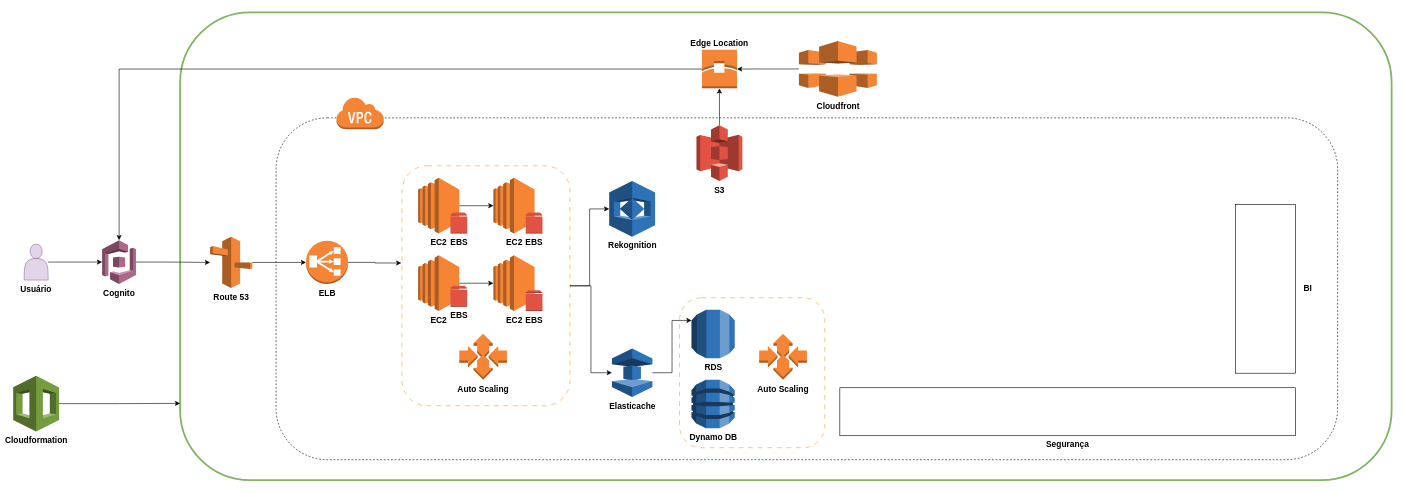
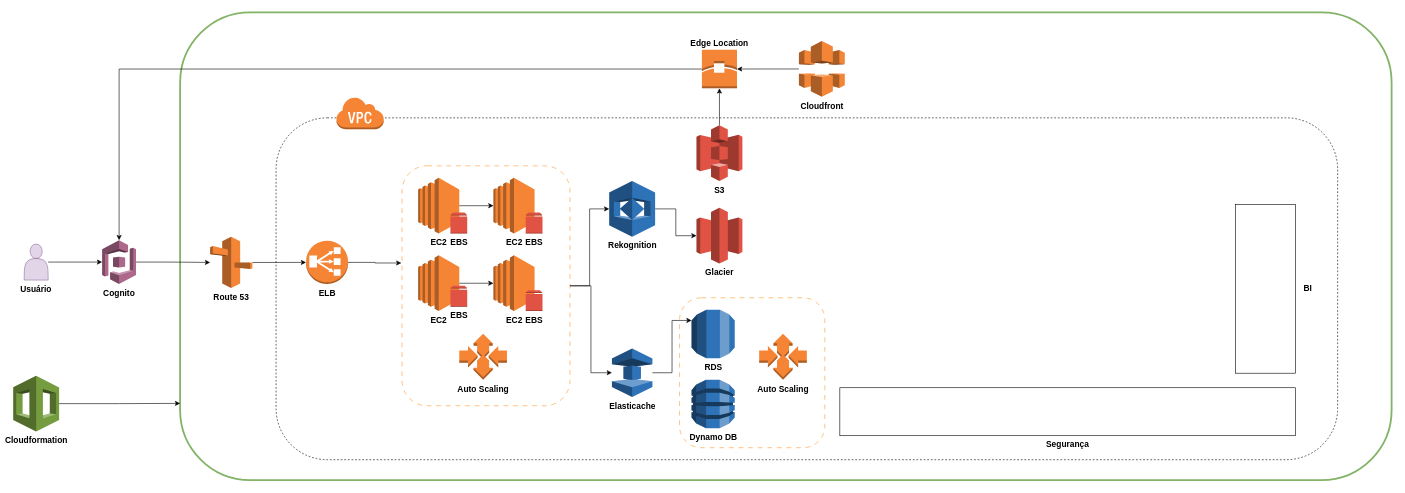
  <mxCell id="0" />
  <mxCell id="1" parent="0" />
  <mxCell id="2" value="" style="rounded=1;whiteSpace=wrap;html=1;fillColor=none;strokeColor=#82b366;strokeWidth=3;" vertex="1" parent="1"><mxGeometry x="299" y="20" width="2020" height="780" as="geometry" /></mxCell>
  <mxCell id="3" value="" style="edgeStyle=orthogonalEdgeStyle;rounded=0;orthogonalLoop=1;jettySize=auto;html=1;" edge="1" parent="1" source="4" target="6"><mxGeometry relative="1" as="geometry" /></mxCell>
  <mxCell id="4" value="&lt;b&gt;&lt;font style=&quot;font-size: 14px;&quot;&gt;Usuário&lt;/font&gt;&lt;/b&gt;" style="shape=actor;whiteSpace=wrap;html=1;fillColor=#e1d5e7;strokeColor=#9673a6;labelPosition=center;verticalLabelPosition=bottom;align=center;verticalAlign=top;" vertex="1" parent="1"><mxGeometry x="39" y="406.5" width="40" height="60" as="geometry" /></mxCell>
  <mxCell id="5" value="" style="edgeStyle=orthogonalEdgeStyle;rounded=0;orthogonalLoop=1;jettySize=auto;html=1;" edge="1" parent="1" source="6" target="10"><mxGeometry relative="1" as="geometry" /></mxCell>
  <mxCell id="6" value="&lt;b&gt;&lt;font style=&quot;font-size: 14px;&quot;&gt;Cognito&lt;/font&gt;&lt;/b&gt;" style="outlineConnect=0;dashed=0;verticalLabelPosition=bottom;verticalAlign=top;align=center;html=1;shape=mxgraph.aws3.cognito;fillColor=#AD688B;gradientColor=none;labelPosition=center;" vertex="1" parent="1"><mxGeometry x="169" y="400" width="56.5" height="73" as="geometry" /></mxCell>
  <mxCell id="7" value="" style="rounded=1;whiteSpace=wrap;html=1;strokeColor=default;dashed=1;" vertex="1" parent="1"><mxGeometry x="459" y="196" width="1770" height="570" as="geometry" /></mxCell>
  <mxCell id="8" value="" style="outlineConnect=0;dashed=0;verticalLabelPosition=bottom;verticalAlign=top;align=center;html=1;shape=mxgraph.aws3.virtual_private_cloud;fillColor=#F58534;gradientColor=none;" vertex="1" parent="1"><mxGeometry x="559" y="161" width="79.5" height="54" as="geometry" /></mxCell>
  <mxCell id="9" value="" style="edgeStyle=orthogonalEdgeStyle;rounded=0;orthogonalLoop=1;jettySize=auto;html=1;" edge="1" parent="1" source="10" target="11"><mxGeometry relative="1" as="geometry" /></mxCell>
  <mxCell id="10" value="&lt;b&gt;&lt;font style=&quot;font-size: 14px;&quot;&gt;Route 53&lt;/font&gt;&lt;/b&gt;" style="outlineConnect=0;dashed=0;verticalLabelPosition=bottom;verticalAlign=top;align=center;html=1;shape=mxgraph.aws3.route_53;fillColor=#F58536;gradientColor=none;" vertex="1" parent="1"><mxGeometry x="349" y="394.25" width="70.5" height="85.5" as="geometry" /></mxCell>
  <mxCell id="11" value="&lt;b&gt;&lt;font style=&quot;font-size: 14px;&quot;&gt;ELB&lt;/font&gt;&lt;/b&gt;" style="outlineConnect=0;dashed=0;verticalLabelPosition=bottom;verticalAlign=top;align=center;html=1;shape=mxgraph.aws3.classic_load_balancer;fillColor=#F58534;gradientColor=none;" vertex="1" parent="1"><mxGeometry x="509" y="401" width="70" height="72" as="geometry" /></mxCell>
  <mxCell id="12" value="&lt;font style=&quot;font-size: 14px;&quot;&gt;&lt;b&gt;Cloudformation&lt;/b&gt;&lt;/font&gt;" style="outlineConnect=0;dashed=0;verticalLabelPosition=bottom;verticalAlign=top;align=center;html=1;shape=mxgraph.aws3.cloudformation;fillColor=#759C3E;gradientColor=none;" vertex="1" parent="1"><mxGeometry x="20.75" y="626" width="76.5" height="93" as="geometry" /></mxCell>
  <mxCell id="13" value="&lt;font style=&quot;font-size: 14px;&quot;&gt;&lt;b&gt;S3&lt;/b&gt;&lt;/font&gt;" style="outlineConnect=0;dashed=0;verticalLabelPosition=bottom;verticalAlign=top;align=center;html=1;shape=mxgraph.aws3.s3;fillColor=#E05243;gradientColor=none;" vertex="1" parent="1"><mxGeometry x="1160" y="208.25" width="76.5" height="93" as="geometry" /></mxCell>
+ <mxCell id="14" value="&lt;b&gt;&lt;font style=&quot;font-size: 14px;&quot;&gt;Glacier&lt;/font&gt;&lt;/b&gt;" style="outlineConnect=0;dashed=0;verticalLabelPosition=bottom;verticalAlign=top;align=center;html=1;shape=mxgraph.aws3.glacier;fillColor=#E05243;gradientColor=none;" vertex="1" parent="1"><mxGeometry x="1160" y="346" width="76.5" height="93" as="geometry" /></mxCell>
+ <mxCell id="15" style="edgeStyle=orthogonalEdgeStyle;rounded=0;orthogonalLoop=1;jettySize=auto;html=1;" edge="1" parent="1" source="16" target="14"><mxGeometry relative="1" as="geometry" /></mxCell>
  <mxCell id="16" value="&lt;b&gt;&lt;font style=&quot;font-size: 14px;&quot;&gt;Rekognition&lt;/font&gt;&lt;/b&gt;" style="outlineConnect=0;dashed=0;verticalLabelPosition=bottom;verticalAlign=top;align=center;html=1;shape=mxgraph.aws3.rekognition;fillColor=#2E73B8;gradientColor=none;" vertex="1" parent="1"><mxGeometry x="1014.5" y="301.25" width="76.5" height="93" as="geometry" /></mxCell>
  <mxCell id="17" style="edgeStyle=orthogonalEdgeStyle;rounded=0;orthogonalLoop=1;jettySize=auto;html=1;" edge="1" parent="1" source="18" target="6"><mxGeometry relative="1" as="geometry" /></mxCell>
  <mxCell id="18" value="&lt;font style=&quot;font-size: 14px;&quot;&gt;&lt;b&gt;Edge Location&lt;/b&gt;&lt;/font&gt;" style="outlineConnect=0;dashed=0;verticalLabelPosition=top;verticalAlign=bottom;align=center;html=1;shape=mxgraph.aws3.edge_location;fillColor=#F58536;gradientColor=none;labelPosition=center;" vertex="1" parent="1"><mxGeometry y="82.25" width="58.5" height="64.5" as="geometry" x="1169" /></mxCell>
  <mxCell id="19" style="edgeStyle=orthogonalEdgeStyle;rounded=0;orthogonalLoop=1;jettySize=auto;html=1;entryX=0;entryY=0.836;entryDx=0;entryDy=0;entryPerimeter=0;" edge="1" parent="1" source="12" target="2"><mxGeometry relative="1" as="geometry" /></mxCell>
  <mxCell id="20" style="edgeStyle=orthogonalEdgeStyle;rounded=0;orthogonalLoop=1;jettySize=auto;html=1;" edge="1" parent="1" source="21" target="18"><mxGeometry relative="1" as="geometry" /></mxCell>
- <mxCell id="21" value="&lt;b&gt;&lt;font style=&quot;font-size: 14px;&quot;&gt;Cloudfront&lt;/font&gt;&lt;/b&gt;" style="outlineConnect=0;dashed=0;verticalLabelPosition=bottom;verticalAlign=top;align=center;html=1;shape=mxgraph.aws3.cloudfront;fillColor=#F58536;gradientColor=none;" vertex="1" parent="1"><mxGeometry x="1330.75" y="68" width="130" height="93" as="geometry" /></mxCell>
+ <mxCell id="21" value="&lt;b&gt;&lt;font style=&quot;font-size: 14px;&quot;&gt;Cloudfront&lt;/font&gt;&lt;/b&gt;" style="outlineConnect=0;dashed=0;verticalLabelPosition=bottom;verticalAlign=top;align=center;html=1;shape=mxgraph.aws3.cloudfront;fillColor=#F58536;gradientColor=none;" vertex="1" parent="1"><mxGeometry x="1330.75" y="68" width="76.5" height="93" as="geometry" /></mxCell>
  <mxCell id="22" value="&lt;b&gt;&lt;font style=&quot;font-size: 14px;&quot;&gt;Elasticache&lt;/font&gt;&lt;/b&gt;" style="outlineConnect=0;dashed=0;verticalLabelPosition=bottom;verticalAlign=top;align=center;html=1;shape=mxgraph.aws3.elasticache;fillColor=#2E73B8;gradientColor=none;" vertex="1" parent="1"><mxGeometry x="1019" y="580.5" width="67.5" height="81" as="geometry" /></mxCell>
  <mxCell id="23" value="" style="group" vertex="1" connectable="0" parent="1"><mxGeometry x="669" y="276" width="280" height="400" as="geometry" /></mxCell>
  <mxCell id="24" value="" style="rounded=1;whiteSpace=wrap;html=1;dashed=1;dashPattern=8 8;strokeColor=#FF9933;" vertex="1" parent="23"><mxGeometry width="280" height="400" as="geometry" /></mxCell>
  <mxCell id="25" value="&lt;b&gt;&lt;font style=&quot;font-size: 14px;&quot;&gt;EC2&lt;/font&gt;&lt;/b&gt;" style="outlineConnect=0;dashed=0;verticalLabelPosition=bottom;verticalAlign=top;align=center;html=1;shape=mxgraph.aws3.ec2;fillColor=#F58534;gradientColor=none;" vertex="1" parent="23"><mxGeometry x="26.897" y="20" width="68.586" height="93" as="geometry" /></mxCell>
  <mxCell id="26" value="&lt;b&gt;&lt;font style=&quot;font-size: 14px;&quot;&gt;EC2&lt;/font&gt;&lt;/b&gt;" style="outlineConnect=0;dashed=0;verticalLabelPosition=bottom;verticalAlign=top;align=center;html=1;shape=mxgraph.aws3.ec2;fillColor=#F58534;gradientColor=none;" vertex="1" parent="23"><mxGeometry x="26.897" y="149.25" width="68.586" height="93" as="geometry" /></mxCell>
  <mxCell id="27" value="&lt;b&gt;&lt;font style=&quot;font-size: 14px;&quot;&gt;EC2&lt;/font&gt;&lt;/b&gt;" style="outlineConnect=0;dashed=0;verticalLabelPosition=bottom;verticalAlign=top;align=center;html=1;shape=mxgraph.aws3.ec2;fillColor=#F58534;gradientColor=none;" vertex="1" parent="23"><mxGeometry x="152.414" y="20" width="68.586" height="93" as="geometry" /></mxCell>
  <mxCell id="28" value="&lt;b&gt;&lt;font style=&quot;font-size: 14px;&quot;&gt;EC2&lt;/font&gt;&lt;/b&gt;" style="outlineConnect=0;dashed=0;verticalLabelPosition=bottom;verticalAlign=top;align=center;html=1;shape=mxgraph.aws3.ec2;fillColor=#F58534;gradientColor=none;" vertex="1" parent="23"><mxGeometry x="152.414" y="149.25" width="68.586" height="93" as="geometry" /></mxCell>
  <mxCell id="29" value="&lt;b&gt;&lt;font style=&quot;font-size: 14px;&quot;&gt;EBS&lt;/font&gt;&lt;/b&gt;" style="outlineConnect=0;dashed=0;verticalLabelPosition=bottom;verticalAlign=top;align=center;html=1;shape=mxgraph.aws3.volume;fillColor=#E05243;gradientColor=none;" vertex="1" parent="23"><mxGeometry x="80.69" y="200" width="28.017" height="35" as="geometry" /></mxCell>
  <mxCell id="30" value="&lt;b&gt;&lt;font style=&quot;font-size: 14px;&quot;&gt;EBS&lt;/font&gt;&lt;/b&gt;" style="outlineConnect=0;dashed=0;verticalLabelPosition=bottom;verticalAlign=top;align=center;html=1;shape=mxgraph.aws3.volume;fillColor=#E05243;gradientColor=none;" vertex="1" parent="23"><mxGeometry x="80.69" y="78" width="28.017" height="35" as="geometry" /></mxCell>
  <mxCell id="31" value="&lt;b&gt;&lt;font style=&quot;font-size: 14px;&quot;&gt;EBS&lt;/font&gt;&lt;/b&gt;" style="outlineConnect=0;dashed=0;verticalLabelPosition=bottom;verticalAlign=top;align=center;html=1;shape=mxgraph.aws3.volume;fillColor=#E05243;gradientColor=none;" vertex="1" parent="23"><mxGeometry x="206.207" y="207.25" width="28.017" height="35" as="geometry" /></mxCell>
  <mxCell id="32" value="&lt;b&gt;&lt;font style=&quot;font-size: 14px;&quot;&gt;EBS&lt;/font&gt;&lt;/b&gt;" style="outlineConnect=0;dashed=0;verticalLabelPosition=bottom;verticalAlign=top;align=center;html=1;shape=mxgraph.aws3.volume;fillColor=#E05243;gradientColor=none;" vertex="1" parent="23"><mxGeometry x="206.207" y="78" width="28.017" height="35" as="geometry" /></mxCell>
  <mxCell id="33" value="&lt;b&gt;&lt;font style=&quot;font-size: 14px;&quot;&gt;Auto Scaling&lt;/font&gt;&lt;/b&gt;" style="outlineConnect=0;dashed=0;verticalLabelPosition=bottom;verticalAlign=top;align=center;html=1;shape=mxgraph.aws3.auto_scaling;fillColor=#F58534;gradientColor=none;" vertex="1" parent="23"><mxGeometry x="95.48" y="280" width="79.5" height="76.5" as="geometry" /></mxCell>
  <mxCell id="34" style="edgeStyle=orthogonalEdgeStyle;rounded=0;orthogonalLoop=1;jettySize=auto;html=1;" edge="1" parent="23" source="25" target="27"><mxGeometry relative="1" as="geometry" /></mxCell>
  <mxCell id="35" style="edgeStyle=orthogonalEdgeStyle;rounded=0;orthogonalLoop=1;jettySize=auto;html=1;entryX=0;entryY=0.5;entryDx=0;entryDy=0;entryPerimeter=0;" edge="1" parent="23" source="26" target="28"><mxGeometry relative="1" as="geometry" /></mxCell>
  <mxCell id="36" style="edgeStyle=orthogonalEdgeStyle;rounded=0;orthogonalLoop=1;jettySize=auto;html=1;entryX=-0.004;entryY=0.405;entryDx=0;entryDy=0;entryPerimeter=0;" edge="1" parent="1" source="11" target="24"><mxGeometry relative="1" as="geometry" /></mxCell>
  <mxCell id="37" value="&lt;b&gt;&lt;font style=&quot;font-size: 14px;&quot;&gt;Segurança&lt;/font&gt;&lt;/b&gt;" style="rounded=0;whiteSpace=wrap;html=1;labelPosition=center;verticalLabelPosition=bottom;align=center;verticalAlign=top;" vertex="1" parent="1"><mxGeometry x="1399" y="646" width="760" height="80" as="geometry" /></mxCell>
  <mxCell id="38" value="" style="group" vertex="1" connectable="0" parent="1"><mxGeometry x="1131.75" y="496" width="242.25" height="250" as="geometry" /></mxCell>
  <mxCell id="39" value="" style="rounded=1;whiteSpace=wrap;html=1;dashed=1;dashPattern=8 8;strokeColor=#FF9933;fillColor=none;" vertex="1" parent="38"><mxGeometry width="242.25" height="250" as="geometry" /></mxCell>
  <mxCell id="40" value="&lt;b&gt;&lt;font style=&quot;font-size: 14px;&quot;&gt;Auto Scaling&lt;/font&gt;&lt;/b&gt;" style="outlineConnect=0;dashed=0;verticalLabelPosition=bottom;verticalAlign=top;align=center;html=1;shape=mxgraph.aws3.auto_scaling;fillColor=#F58534;gradientColor=none;" vertex="1" parent="38"><mxGeometry x="132.75" y="60" width="79.5" height="76.5" as="geometry" /></mxCell>
  <mxCell id="41" value="&lt;b&gt;&lt;font style=&quot;font-size: 14px;&quot;&gt;RDS&lt;/font&gt;&lt;/b&gt;" style="outlineConnect=0;dashed=0;verticalLabelPosition=bottom;verticalAlign=top;align=center;html=1;shape=mxgraph.aws3.rds;fillColor=#2E73B8;gradientColor=none;" vertex="1" parent="38"><mxGeometry x="20" y="20" width="72" height="81" as="geometry" /></mxCell>
  <mxCell id="42" value="&lt;b&gt;&lt;font style=&quot;font-size: 14px;&quot;&gt;Dynamo DB&lt;/font&gt;&lt;/b&gt;" style="outlineConnect=0;dashed=0;verticalLabelPosition=bottom;verticalAlign=top;align=center;html=1;shape=mxgraph.aws3.dynamo_db;fillColor=#2E73B8;gradientColor=none;" vertex="1" parent="38"><mxGeometry x="20" y="136.5" width="72" height="81" as="geometry" /></mxCell>
  <mxCell id="43" style="edgeStyle=orthogonalEdgeStyle;rounded=0;orthogonalLoop=1;jettySize=auto;html=1;" edge="1" parent="1" source="24" target="16"><mxGeometry relative="1" as="geometry" /></mxCell>
  <mxCell id="44" style="edgeStyle=orthogonalEdgeStyle;rounded=0;orthogonalLoop=1;jettySize=auto;html=1;" edge="1" parent="1" source="24" target="22"><mxGeometry relative="1" as="geometry" /></mxCell>
  <mxCell id="45" style="edgeStyle=orthogonalEdgeStyle;rounded=0;orthogonalLoop=1;jettySize=auto;html=1;entryX=0;entryY=0.22;entryDx=0;entryDy=0;entryPerimeter=0;" edge="1" parent="1" source="22" target="41"><mxGeometry relative="1" as="geometry" /></mxCell>
  <mxCell id="46" style="edgeStyle=orthogonalEdgeStyle;rounded=0;orthogonalLoop=1;jettySize=auto;html=1;entryX=0.5;entryY=1;entryDx=0;entryDy=0;entryPerimeter=0;" edge="1" parent="1" source="13" target="18"><mxGeometry relative="1" as="geometry" /></mxCell>
  <mxCell id="47" value="&lt;b&gt;&lt;font style=&quot;font-size: 14px;&quot;&gt;&amp;nbsp; &amp;nbsp;BI&lt;/font&gt;&lt;/b&gt;" style="rounded=0;whiteSpace=wrap;html=1;labelPosition=right;verticalLabelPosition=middle;align=left;verticalAlign=middle;" vertex="1" parent="1"><mxGeometry x="2059" y="340.25" width="100" height="281.5" as="geometry" /></mxCell>
